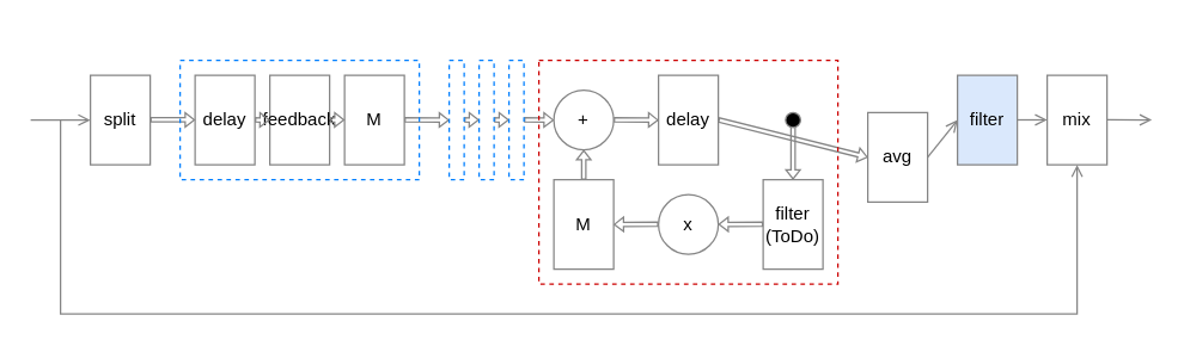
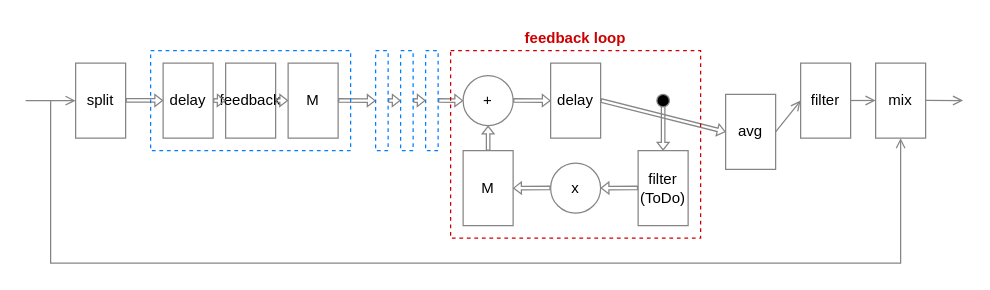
  <mxCell id="0" />
  <mxCell id="1" parent="0" />
  <mxCell id="2" value="split" style="rounded=0;whiteSpace=wrap;html=1;strokeColor=#858585;strokeWidth=1;" vertex="1" parent="1"><mxGeometry x="60" y="50" width="40" height="60" as="geometry" /></mxCell>
  <mxCell id="3" value="delay" style="rounded=0;whiteSpace=wrap;html=1;strokeColor=#858585;strokeWidth=1;" vertex="1" parent="1"><mxGeometry x="130" y="50" width="40" height="60" as="geometry" /></mxCell>
  <mxCell id="4" value="" style="endArrow=open;html=1;rounded=0;endFill=0;strokeColor=#858585;strokeWidth=1;" edge="1" parent="1"><mxGeometry width="50" height="50" relative="1" as="geometry"><mxPoint x="20" y="80" as="sourcePoint" /><mxPoint x="60" y="80" as="targetPoint" /></mxGeometry></mxCell>
  <mxCell id="5" value="" style="endArrow=open;html=1;rounded=0;strokeWidth=1;endFill=0;shape=flexArrow;width=2.791;endSize=1.705;endWidth=5.738;strokeColor=#858585;" edge="1" parent="1"><mxGeometry width="50" height="50" relative="1" as="geometry"><mxPoint x="100" y="79.88" as="sourcePoint" /><mxPoint x="130" y="79.88" as="targetPoint" /></mxGeometry></mxCell>
  <mxCell id="6" value="feedback" style="rounded=0;whiteSpace=wrap;html=1;strokeColor=#858585;strokeWidth=1;" vertex="1" parent="1"><mxGeometry x="180" y="50" width="40" height="60" as="geometry" /></mxCell>
  <mxCell id="7" value="M" style="rounded=0;whiteSpace=wrap;html=1;strokeColor=#858585;strokeWidth=1;" vertex="1" parent="1"><mxGeometry x="230" y="50" width="40" height="60" as="geometry" /></mxCell>
  <mxCell id="8" value="" style="endArrow=open;html=1;rounded=0;strokeWidth=1;endFill=0;shape=flexArrow;width=2.791;endSize=1.705;endWidth=5.738;strokeColor=#858585;" edge="1" parent="1"><mxGeometry width="50" height="50" relative="1" as="geometry"><mxPoint x="170" y="79.88" as="sourcePoint" /><mxPoint x="180" y="80" as="targetPoint" /></mxGeometry></mxCell>
  <mxCell id="9" value="" style="endArrow=open;html=1;rounded=0;strokeWidth=1;endFill=0;shape=flexArrow;width=2.791;endSize=1.705;endWidth=5.738;strokeColor=#858585;" edge="1" parent="1"><mxGeometry width="50" height="50" relative="1" as="geometry"><mxPoint x="220" y="79.88" as="sourcePoint" /><mxPoint x="230" y="80" as="targetPoint" /></mxGeometry></mxCell>
  <mxCell id="10" value="" style="endArrow=open;html=1;rounded=0;strokeWidth=1;endFill=0;shape=flexArrow;width=2.791;endSize=1.705;endWidth=5.738;strokeColor=#858585;" edge="1" parent="1"><mxGeometry width="50" height="50" relative="1" as="geometry"><mxPoint x="270" y="79.88" as="sourcePoint" /><mxPoint x="300" y="80" as="targetPoint" /></mxGeometry></mxCell>
  <mxCell id="11" value="" style="endArrow=open;html=1;rounded=0;strokeWidth=1;endFill=0;shape=flexArrow;width=2.791;endSize=1.705;endWidth=5.738;strokeColor=#858585;" edge="1" parent="1"><mxGeometry width="50" height="50" relative="1" as="geometry"><mxPoint x="310" y="79.88" as="sourcePoint" /><mxPoint x="320" y="80" as="targetPoint" /></mxGeometry></mxCell>
  <mxCell id="12" value="" style="endArrow=open;html=1;rounded=0;strokeWidth=1;endFill=0;shape=flexArrow;width=2.791;endSize=1.705;endWidth=5.738;strokeColor=#858585;" edge="1" parent="1"><mxGeometry width="50" height="50" relative="1" as="geometry"><mxPoint x="330" y="79.88" as="sourcePoint" /><mxPoint x="340" y="80" as="targetPoint" /></mxGeometry></mxCell>
  <mxCell id="13" value="" style="endArrow=open;html=1;rounded=0;strokeWidth=1;endFill=0;shape=flexArrow;width=2.791;endSize=1.705;endWidth=5.738;entryX=0;entryY=0.5;entryDx=0;entryDy=0;strokeColor=#858585;" edge="1" parent="1" target="14"><mxGeometry width="50" height="50" relative="1" as="geometry"><mxPoint x="350" y="79.88" as="sourcePoint" /><mxPoint x="360" y="80" as="targetPoint" /></mxGeometry></mxCell>
  <mxCell id="14" value="+" style="ellipse;whiteSpace=wrap;html=1;strokeColor=#858585;strokeWidth=1;" vertex="1" parent="1"><mxGeometry x="370" y="60" width="40" height="40" as="geometry" /></mxCell>
  <mxCell id="15" value="delay" style="rounded=0;whiteSpace=wrap;html=1;strokeColor=#858585;strokeWidth=1;" vertex="1" parent="1"><mxGeometry x="440" y="50" width="40" height="60" as="geometry" /></mxCell>
  <mxCell id="16" value="" style="endArrow=open;html=1;rounded=0;strokeWidth=1;endFill=0;shape=flexArrow;width=2.791;endSize=1.705;endWidth=5.738;entryX=0;entryY=0.5;entryDx=0;entryDy=0;strokeColor=#858585;" edge="1" parent="1" target="15"><mxGeometry width="50" height="50" relative="1" as="geometry"><mxPoint x="410" y="79.86" as="sourcePoint" /><mxPoint x="430" y="79.98" as="targetPoint" /></mxGeometry></mxCell>
  <mxCell id="17" value="M" style="rounded=0;whiteSpace=wrap;html=1;strokeColor=#858585;strokeWidth=1;" vertex="1" parent="1"><mxGeometry x="370" y="120" width="40" height="60" as="geometry" /></mxCell>
  <mxCell id="18" value="" style="endArrow=open;html=1;rounded=0;strokeWidth=1;endFill=0;shape=flexArrow;width=2.791;endSize=1.705;endWidth=5.738;entryX=0.5;entryY=1;entryDx=0;entryDy=0;exitX=0.5;exitY=0;exitDx=0;exitDy=0;strokeColor=#858585;" edge="1" parent="1" source="17" target="14"><mxGeometry width="50" height="50" relative="1" as="geometry"><mxPoint x="420" y="89.86" as="sourcePoint" /><mxPoint x="450" y="90" as="targetPoint" /></mxGeometry></mxCell>
  <mxCell id="19" value="" style="endArrow=open;html=1;rounded=0;strokeWidth=1;endFill=0;shape=flexArrow;width=2.791;endSize=1.705;endWidth=5.738;entryX=1;entryY=0.5;entryDx=0;entryDy=0;strokeColor=#858585;" edge="1" parent="1" target="17"><mxGeometry width="50" height="50" relative="1" as="geometry"><mxPoint x="440" y="149.86" as="sourcePoint" /><mxPoint x="470" y="150" as="targetPoint" /></mxGeometry></mxCell>
  <mxCell id="20" value="&lt;div&gt;filter&lt;/div&gt;(ToDo)" style="rounded=0;whiteSpace=wrap;html=1;strokeColor=#858585;strokeWidth=1;" vertex="1" parent="1"><mxGeometry x="510" y="120" width="40" height="60" as="geometry" /></mxCell>
  <mxCell id="21" value="" style="endArrow=open;html=1;rounded=0;strokeWidth=1;endFill=0;shape=flexArrow;width=2.791;endSize=1.705;endWidth=5.738;entryX=1;entryY=0.5;entryDx=0;entryDy=0;strokeColor=#858585;" edge="1" parent="1"><mxGeometry width="50" height="50" relative="1" as="geometry"><mxPoint x="510" y="149.83" as="sourcePoint" /><mxPoint x="480" y="149.97" as="targetPoint" /></mxGeometry></mxCell>
  <mxCell id="22" value="" style="endArrow=open;html=1;rounded=0;strokeWidth=1;endFill=0;shape=flexArrow;width=2.791;endSize=1.705;endWidth=5.738;entryX=0;entryY=0.5;entryDx=0;entryDy=0;strokeColor=#858585;" edge="1" parent="1" target="25"><mxGeometry width="50" height="50" relative="1" as="geometry"><mxPoint x="480" y="79.83" as="sourcePoint" /><mxPoint x="560" y="80" as="targetPoint" /></mxGeometry></mxCell>
  <mxCell id="23" value="" style="endArrow=open;html=1;rounded=0;strokeWidth=1;endFill=0;shape=flexArrow;width=2.791;endSize=1.705;endWidth=5.738;entryX=0.5;entryY=0;entryDx=0;entryDy=0;strokeColor=#858585;" edge="1" parent="1" target="20"><mxGeometry width="50" height="50" relative="1" as="geometry"><mxPoint x="530" y="79.83" as="sourcePoint" /><mxPoint x="630" y="80" as="targetPoint" /></mxGeometry></mxCell>
  <mxCell id="24" value="" style="ellipse;whiteSpace=wrap;html=1;aspect=fixed;fillColor=#000000;strokeColor=#858585;strokeWidth=1;" vertex="1" parent="1"><mxGeometry x="525" y="75" width="10" height="10" as="geometry" /></mxCell>
  <mxCell id="25" value="avg" style="rounded=0;whiteSpace=wrap;html=1;strokeColor=#858585;strokeWidth=1;" vertex="1" parent="1"><mxGeometry x="580" y="75" width="40" height="60" as="geometry" /></mxCell>
  <mxCell id="26" value="mix" style="rounded=0;whiteSpace=wrap;html=1;strokeColor=#858585;strokeWidth=1;" vertex="1" parent="1"><mxGeometry x="700" y="50" width="40" height="60" as="geometry" /></mxCell>
  <mxCell id="27" value="" style="endArrow=open;html=1;rounded=0;endFill=0;exitX=1;exitY=0.5;exitDx=0;exitDy=0;strokeColor=#858585;strokeWidth=1;" edge="1" parent="1" source="25"><mxGeometry width="50" height="50" relative="1" as="geometry"><mxPoint x="620" y="79.8" as="sourcePoint" /><mxPoint x="640" y="80" as="targetPoint" /></mxGeometry></mxCell>
  <mxCell id="28" value="" style="endArrow=open;html=1;rounded=0;endFill=0;entryX=0.5;entryY=1;entryDx=0;entryDy=0;strokeColor=#858585;strokeWidth=1;" edge="1" parent="1" target="26"><mxGeometry width="50" height="50" relative="1" as="geometry"><mxPoint x="40" y="80" as="sourcePoint" /><mxPoint x="230" y="180.2" as="targetPoint" /><Array as="points"><mxPoint x="40" y="210" /><mxPoint x="720" y="210" /></Array></mxGeometry></mxCell>
  <mxCell id="29" value="" style="endArrow=open;html=1;rounded=0;endFill=0;strokeColor=#858585;strokeWidth=1;" edge="1" parent="1"><mxGeometry width="50" height="50" relative="1" as="geometry"><mxPoint x="740" y="79.76" as="sourcePoint" /><mxPoint x="770" y="80" as="targetPoint" /></mxGeometry></mxCell>
  <mxCell id="30" value="x" style="ellipse;whiteSpace=wrap;html=1;strokeColor=#858585;strokeWidth=1;" vertex="1" parent="1"><mxGeometry x="440" y="130" width="40" height="40" as="geometry" /></mxCell>
- <mxCell id="31" value="filter" style="rounded=0;whiteSpace=wrap;html=1;strokeColor=#858585;strokeWidth=1;fillColor=#dae8fc;" vertex="1" parent="1"><mxGeometry x="640" y="50" width="40" height="60" as="geometry" /></mxCell>
+ <mxCell id="31" value="filter" style="rounded=0;whiteSpace=wrap;html=1;strokeColor=#858585;strokeWidth=1;" vertex="1" parent="1"><mxGeometry x="640" y="50" width="40" height="60" as="geometry" /></mxCell>
  <mxCell id="32" value="" style="endArrow=open;html=1;rounded=0;endFill=0;exitX=1;exitY=0.5;exitDx=0;exitDy=0;strokeColor=#858585;strokeWidth=1;" edge="1" parent="1"><mxGeometry width="50" height="50" relative="1" as="geometry"><mxPoint x="680" y="79.9" as="sourcePoint" /><mxPoint x="700" y="79.9" as="targetPoint" /></mxGeometry></mxCell>
  <mxCell id="33" value="" style="rounded=0;whiteSpace=wrap;html=1;fillColor=none;strokeColor=#CC0000;dashed=1;strokeWidth=1;" vertex="1" parent="1"><mxGeometry x="360" y="40" width="200" height="150" as="geometry" /></mxCell>
  <mxCell id="34" value="" style="rounded=0;whiteSpace=wrap;html=1;fillColor=none;strokeColor=#007FFF;dashed=1;strokeWidth=1;" vertex="1" parent="1"><mxGeometry x="120" y="40" width="160" height="80" as="geometry" /></mxCell>
  <mxCell id="35" value="" style="rounded=0;whiteSpace=wrap;html=1;fillColor=none;strokeColor=#007FFF;dashed=1;strokeWidth=1;" vertex="1" parent="1"><mxGeometry x="300" y="40" width="10" height="80" as="geometry" /></mxCell>
  <mxCell id="36" value="" style="rounded=0;whiteSpace=wrap;html=1;fillColor=none;strokeColor=#007FFF;dashed=1;strokeWidth=1;" vertex="1" parent="1"><mxGeometry x="340" y="40" width="10" height="80" as="geometry" /></mxCell>
  <mxCell id="37" value="" style="rounded=0;whiteSpace=wrap;html=1;fillColor=none;strokeColor=#007FFF;dashed=1;strokeWidth=1;" vertex="1" parent="1"><mxGeometry x="320" y="40" width="10" height="80" as="geometry" /></mxCell>
+ <mxCell id="38" value="&lt;b&gt;&lt;font color=&quot;#CC0000&quot;&gt;feedback loop&lt;/font&gt;&lt;/b&gt;" style="text;html=1;strokeColor=none;fillColor=none;align=center;verticalAlign=middle;whiteSpace=wrap;rounded=0;strokeWidth=1;" vertex="1" parent="1"><mxGeometry x="360" y="20" width="200" height="20" as="geometry" /></mxCell>
